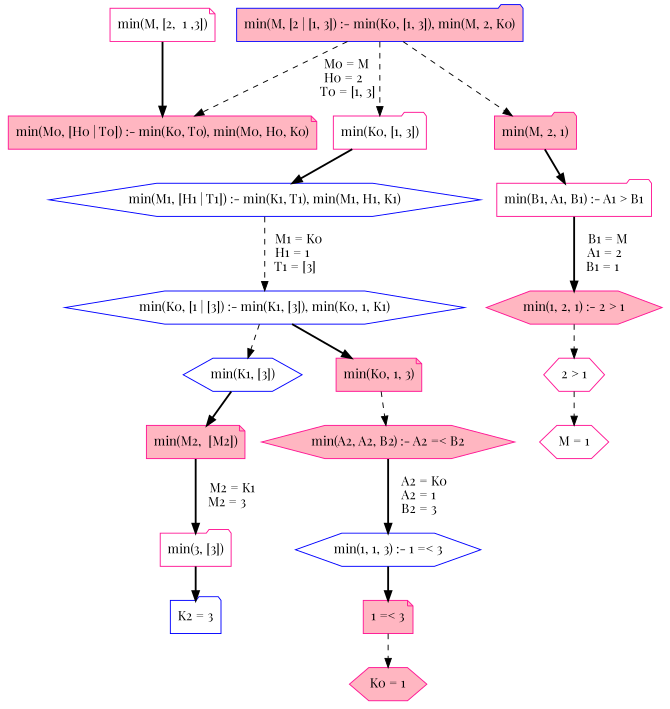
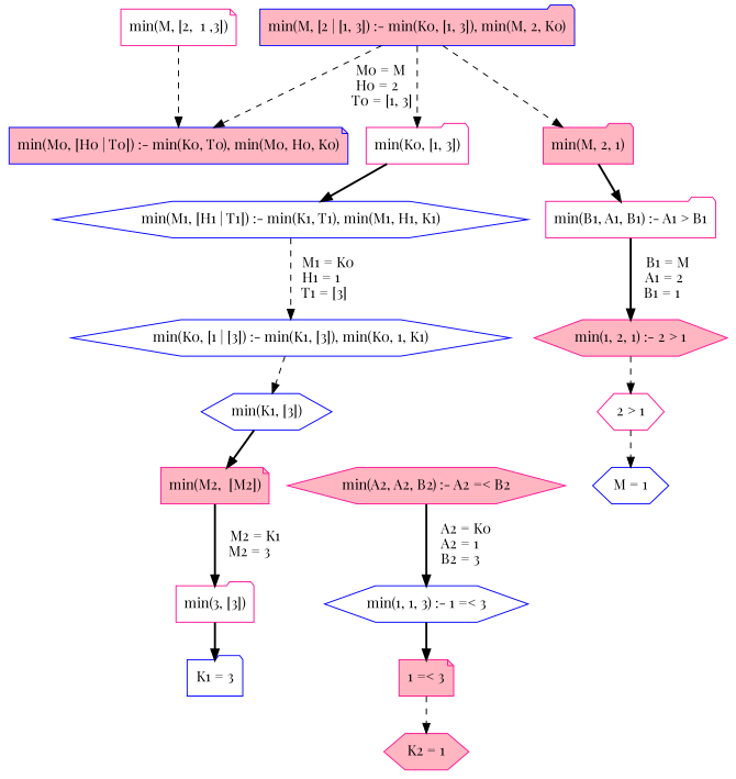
  digraph {
    fontname="Playfair Display"
    node [color=deeppink fillcolor=white fontname="Playfair Display" shape=hexagon style=filled]
    edge [fontname="Playfair Display" style=bold]
    n1 [label="min(M, [2,  1 ,3])" shape=note]
-   n2 [fillcolor=lightpink label="min(M0, [H0 | T0]) :- min(K0, T0), min(M0, H0, K0)" shape=note]
+   n2 [color=blue fillcolor=lightpink label="min(M0, [H0 | T0]) :- min(K0, T0), min(M0, H0, K0)" shape=note]
    n3 [color=blue fillcolor=lightpink label="min(M, [2 | [1, 3]) :- min(K0, [1, 3]), min(M, 2, K0)" shape=folder]
    n4 [label="min(K0, [1, 3])" shape=folder]
    n5 [fillcolor=lightpink label="min(M, 2, 1)" shape=folder]
    n6 [color=blue label="min(M1, [H1 | T1]) :- min(K1, T1), min(M1, H1, K1)"]
    n7 [label="min(B1, A1, B1) :- A1 > B1" shape=folder]
    n8 [color=blue label="min(K0, [1 | [3]) :- min(K1, [3]), min(K0, 1, K1)"]
    n9 [fillcolor=lightpink label="min(1, 2, 1) :- 2 > 1"]
    n10 [color=blue label="min(K1, [3])"]
-   n11 [fillcolor=lightpink label="min(K0, 1, 3)" shape=note]
    n12 [fillcolor=lightpink label="min(M2,  [M2])" shape=note]
    n13 [fillcolor=lightpink label="min(A2, A2, B2) :- A2 =< B2"]
    n14 [label="min(3, [3])" shape=folder]
    n15 [color=blue label="min(1, 1, 3) :- 1 =< 3"]
-   n16 [color=blue label="K2 = 3" shape=folder]
+   n16 [color=blue label="K1 = 3" shape=folder]
    n17 [fillcolor=lightpink label="1 =< 3" shape=note]
-   n18 [fillcolor=lightpink label="K0 = 1"]
+   n18 [fillcolor=lightpink label="K2 = 1"]
    n19 [label="2 > 1"]
-   n20 [label="M = 1"]
-   n1 -> n2
+   n20 [color=blue label="M = 1"]
+   n1 -> n2 [style=dashed]
    n3 -> n2 [label="   M0 = M\l   H0 = 2\l  T0 = [1, 3]" style=dashed]
    n3 -> n4 [style=dashed]
    n3 -> n5 [style=dashed]
    n4 -> n6
    n5 -> n7
    n6 -> n8 [label="   M1 = K0\l   H1 = 1\l T1 = [3]" style=dashed]
    n7 -> n9 [label="    B1 = M\l    A1 = 2\l B1 = 1"]
    n8 -> n10 [style=dashed]
-   n8 -> n11
    n9 -> n19 [style=dashed]
    n10 -> n12
-   n11 -> n13 [style=dashed]
    n12 -> n14 [label="    M2 = K1\l M2 = 3"]
    n13 -> n15 [label="    A2 = K0\l    A2 = 1\l B2 = 3"]
    n14 -> n16
    n15 -> n17
    n17 -> n18 [style=dashed]
    n19 -> n20 [style=dashed]
  }
